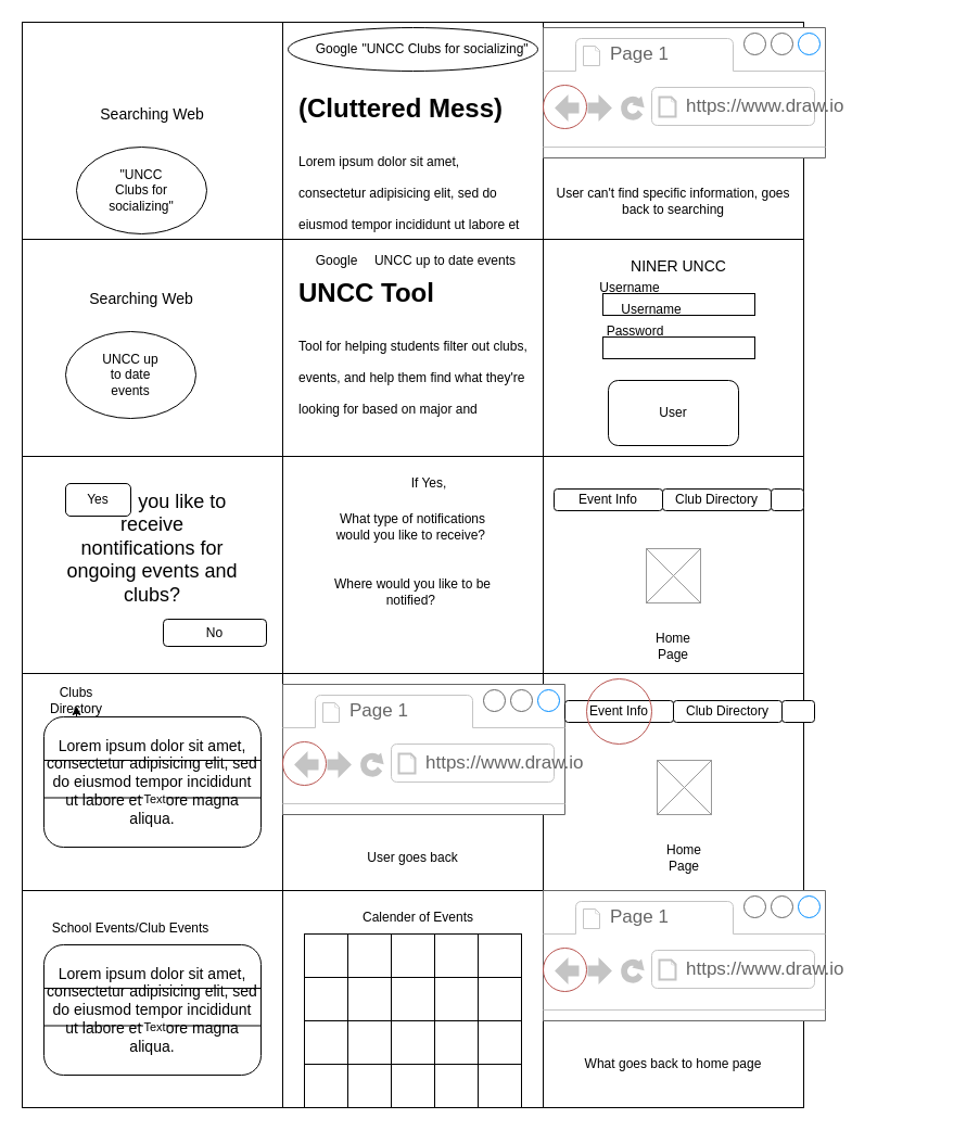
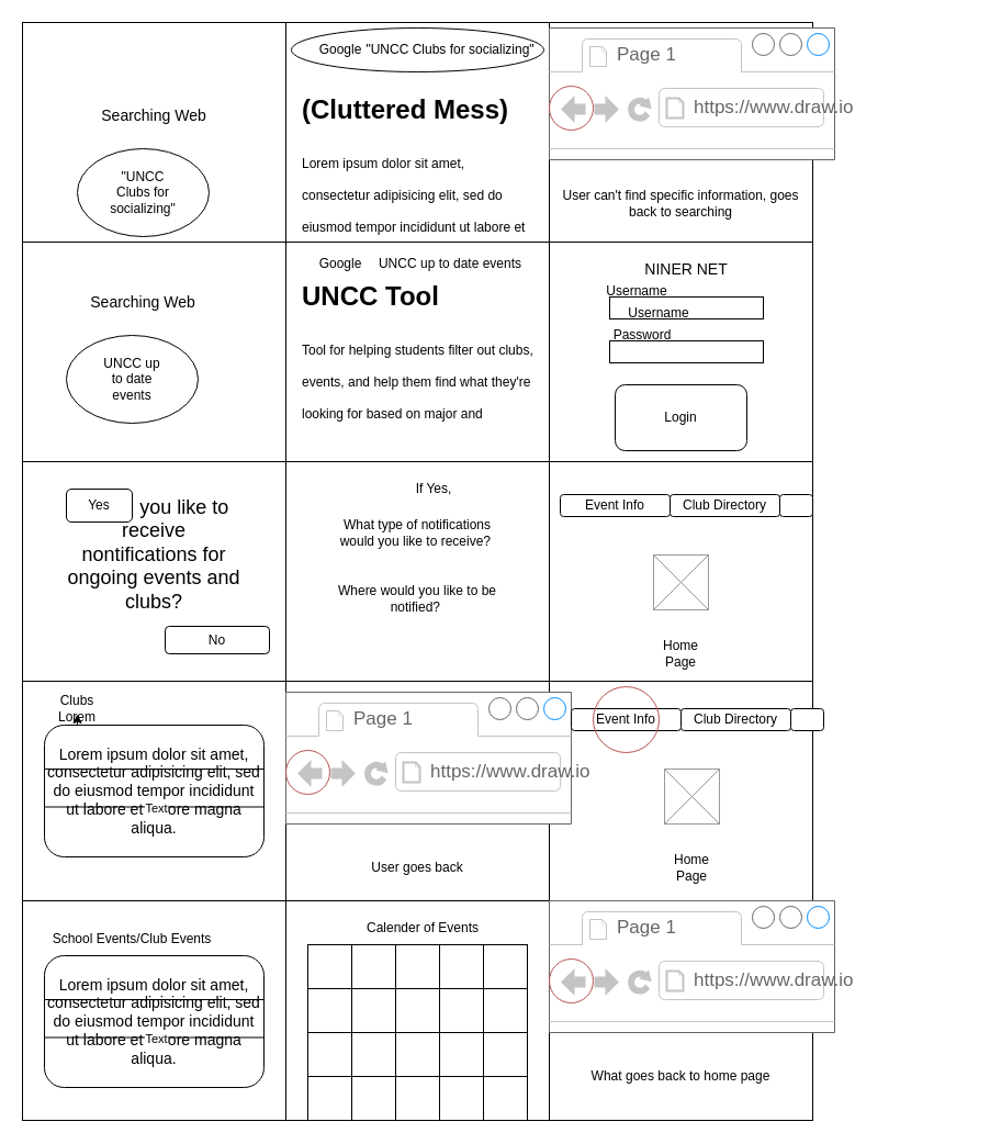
  <mxCell id="0" />
  <mxCell id="1" parent="0" />
  <mxCell id="2" value="" style="rounded=0;whiteSpace=wrap;html=1;" vertex="1" parent="1"><mxGeometry x="20" y="20" width="240" height="200" as="geometry" /></mxCell>
  <mxCell id="3" value="" style="rounded=0;whiteSpace=wrap;html=1;" vertex="1" parent="1"><mxGeometry x="260" y="20" width="240" height="200" as="geometry" /></mxCell>
  <mxCell id="4" value="" style="rounded=0;whiteSpace=wrap;html=1;" vertex="1" parent="1"><mxGeometry x="500" y="20" width="240" height="200" as="geometry" /></mxCell>
  <mxCell id="5" value="" style="rounded=0;whiteSpace=wrap;html=1;" vertex="1" parent="1"><mxGeometry x="20" y="220" width="240" height="200" as="geometry" /></mxCell>
  <mxCell id="6" value="" style="rounded=0;whiteSpace=wrap;html=1;" vertex="1" parent="1"><mxGeometry x="260" y="220" width="240" height="200" as="geometry" /></mxCell>
  <mxCell id="7" value="" style="rounded=0;whiteSpace=wrap;html=1;" vertex="1" parent="1"><mxGeometry x="500" y="220" width="240" height="200" as="geometry" /></mxCell>
  <mxCell id="8" value="" style="rounded=0;whiteSpace=wrap;html=1;" vertex="1" parent="1"><mxGeometry x="20" y="420" width="240" height="200" as="geometry" /></mxCell>
  <mxCell id="9" value="" style="rounded=0;whiteSpace=wrap;html=1;" vertex="1" parent="1"><mxGeometry x="260" y="420" width="240" height="200" as="geometry" /></mxCell>
  <mxCell id="10" value="" style="rounded=0;whiteSpace=wrap;html=1;" vertex="1" parent="1"><mxGeometry x="500" y="420" width="240" height="200" as="geometry" /></mxCell>
  <mxCell id="11" value="" style="rounded=0;whiteSpace=wrap;html=1;" vertex="1" parent="1"><mxGeometry x="20" y="620" width="240" height="200" as="geometry" /></mxCell>
  <mxCell id="12" value="" style="rounded=0;whiteSpace=wrap;html=1;" vertex="1" parent="1"><mxGeometry x="260" y="620" width="240" height="200" as="geometry" /></mxCell>
  <mxCell id="13" value="" style="rounded=0;whiteSpace=wrap;html=1;" vertex="1" parent="1"><mxGeometry x="500" y="620" width="240" height="200" as="geometry" /></mxCell>
  <mxCell id="14" value="" style="rounded=0;whiteSpace=wrap;html=1;" vertex="1" parent="1"><mxGeometry x="20" y="820" width="240" height="200" as="geometry" /></mxCell>
  <mxCell id="15" value="" style="rounded=0;whiteSpace=wrap;html=1;" vertex="1" parent="1"><mxGeometry x="260" y="820" width="240" height="200" as="geometry" /></mxCell>
  <mxCell id="16" value="" style="rounded=0;whiteSpace=wrap;html=1;" vertex="1" parent="1"><mxGeometry x="500" y="820" width="240" height="200" as="geometry" /></mxCell>
  <mxCell id="17" value="" style="ellipse;whiteSpace=wrap;html=1;" vertex="1" parent="1"><mxGeometry x="70" y="135" width="120" height="80" as="geometry" /></mxCell>
  <mxCell id="18" value="&quot;UNCC Clubs for socializing&quot;" style="text;html=1;strokeColor=none;fillColor=none;align=center;verticalAlign=middle;whiteSpace=wrap;rounded=0;" vertex="1" parent="1"><mxGeometry x="100" y="160" width="60" height="30" as="geometry" /></mxCell>
  <mxCell id="19" value="&lt;font style=&quot;font-size: 14px;&quot;&gt;Searching Web&lt;/font&gt;" style="text;html=1;strokeColor=none;fillColor=none;align=center;verticalAlign=middle;whiteSpace=wrap;rounded=0;" vertex="1" parent="1"><mxGeometry x="70" y="90" width="140" height="30" as="geometry" /></mxCell>
  <mxCell id="20" value="" style="ellipse;whiteSpace=wrap;html=1;" vertex="1" parent="1"><mxGeometry x="265" y="25" width="230" height="40" as="geometry" /></mxCell>
  <mxCell id="21" value="Google" style="text;html=1;strokeColor=none;fillColor=none;align=center;verticalAlign=middle;whiteSpace=wrap;rounded=0;" vertex="1" parent="1"><mxGeometry x="280" y="30" width="60" height="30" as="geometry" /></mxCell>
  <mxCell id="22" value="&quot;UNCC Clubs for socializing&quot;" style="text;html=1;strokeColor=none;fillColor=none;align=center;verticalAlign=middle;whiteSpace=wrap;rounded=0;" vertex="1" parent="1"><mxGeometry x="290" y="30" width="240" height="30" as="geometry" /></mxCell>
  <mxCell id="23" value="&lt;h1&gt;&lt;span style=&quot;background-color: initial;&quot;&gt;(Cluttered&amp;nbsp;Mess)&lt;/span&gt;&lt;/h1&gt;&lt;h1&gt;&lt;span style=&quot;background-color: initial; font-size: 12px; font-weight: normal;&quot;&gt;Lorem ipsum dolor sit amet, consectetur adipisicing elit, sed do eiusmod tempor incididunt ut labore et dolore magna aliqua.&lt;/span&gt;&lt;br&gt;&lt;/h1&gt;" style="text;html=1;strokeColor=none;fillColor=none;spacing=5;spacingTop=-20;whiteSpace=wrap;overflow=hidden;rounded=0;" vertex="1" parent="1"><mxGeometry x="270" y="80" width="220" height="140" as="geometry" /></mxCell>
  <mxCell id="24" value="" style="strokeWidth=1;shadow=0;dashed=0;align=center;html=1;shape=mxgraph.mockup.containers.browserWindow;rSize=0;strokeColor=#666666;strokeColor2=#008cff;strokeColor3=#c4c4c4;mainText=,;recursiveResize=0;" vertex="1" parent="1"><mxGeometry x="500" y="25" width="180" height="120" as="geometry" /></mxCell>
  <mxCell id="25" value="" style="ellipse;whiteSpace=wrap;html=1;aspect=fixed;fillColor=none;strokeColor=#b85450;" vertex="1" parent="24"><mxGeometry y="53" width="40" height="40" as="geometry" /></mxCell>
  <mxCell id="26" value="Page 1" style="strokeWidth=1;shadow=0;dashed=0;align=center;html=1;shape=mxgraph.mockup.containers.anchor;fontSize=17;fontColor=#666666;align=left;whiteSpace=wrap;" vertex="1" parent="24"><mxGeometry x="60" y="12" width="110" height="26" as="geometry" /></mxCell>
  <mxCell id="27" value="https://www.draw.io" style="strokeWidth=1;shadow=0;dashed=0;align=center;html=1;shape=mxgraph.mockup.containers.anchor;rSize=0;fontSize=17;fontColor=#666666;align=left;" vertex="1" parent="24"><mxGeometry x="130" y="60" width="250" height="26" as="geometry" /></mxCell>
  <mxCell id="28" value="User can't find specific information, goes back to searching" style="text;html=1;strokeColor=none;fillColor=none;align=center;verticalAlign=middle;whiteSpace=wrap;rounded=0;" vertex="1" parent="1"><mxGeometry x="510" y="170" width="220" height="30" as="geometry" /></mxCell>
  <mxCell id="29" value="" style="ellipse;whiteSpace=wrap;html=1;" vertex="1" parent="1"><mxGeometry x="60" y="305" width="120" height="80" as="geometry" /></mxCell>
  <mxCell id="30" value="UNCC up to date events" style="text;html=1;strokeColor=none;fillColor=none;align=center;verticalAlign=middle;whiteSpace=wrap;rounded=0;" vertex="1" parent="1"><mxGeometry x="90" y="330" width="60" height="30" as="geometry" /></mxCell>
  <mxCell id="31" value="&lt;font style=&quot;font-size: 14px;&quot;&gt;Searching Web&lt;/font&gt;" style="text;html=1;strokeColor=none;fillColor=none;align=center;verticalAlign=middle;whiteSpace=wrap;rounded=0;" vertex="1" parent="1"><mxGeometry x="60" y="260" width="140" height="30" as="geometry" /></mxCell>
  <mxCell id="32" value="Google" style="text;html=1;strokeColor=none;fillColor=none;align=center;verticalAlign=middle;whiteSpace=wrap;rounded=0;" vertex="1" parent="1"><mxGeometry x="280" y="225" width="60" height="30" as="geometry" /></mxCell>
  <mxCell id="33" value="UNCC up to date events" style="text;html=1;strokeColor=none;fillColor=none;align=center;verticalAlign=middle;whiteSpace=wrap;rounded=0;" vertex="1" parent="1"><mxGeometry x="290" y="225" width="240" height="30" as="geometry" /></mxCell>
  <mxCell id="34" value="&lt;h1&gt;&lt;span style=&quot;background-color: initial;&quot;&gt;UNCC Tool&lt;/span&gt;&lt;/h1&gt;&lt;h1&gt;&lt;span style=&quot;font-size: 12px; font-weight: 400;&quot;&gt;Tool for helping students filter out clubs, events, and help them find what they're looking for based on major and interests.&lt;/span&gt;&lt;/h1&gt;" style="text;html=1;strokeColor=none;fillColor=none;spacing=5;spacingTop=-20;whiteSpace=wrap;overflow=hidden;rounded=0;" vertex="1" parent="1"><mxGeometry x="270" y="250" width="220" height="140" as="geometry" /></mxCell>
- <mxCell id="35" value="&lt;font style=&quot;font-size: 14px;&quot;&gt;NINER UNCC&lt;/font&gt;" style="text;html=1;strokeColor=none;fillColor=none;align=center;verticalAlign=middle;whiteSpace=wrap;rounded=0;" vertex="1" parent="1"><mxGeometry x="570" y="230" width="110" height="30" as="geometry" /></mxCell>
+ <mxCell id="35" value="&lt;font style=&quot;font-size: 14px;&quot;&gt;NINER NET&lt;/font&gt;" style="text;html=1;strokeColor=none;fillColor=none;align=center;verticalAlign=middle;whiteSpace=wrap;rounded=0;" vertex="1" parent="1"><mxGeometry x="570" y="230" width="110" height="30" as="geometry" /></mxCell>
  <mxCell id="36" value="" style="rounded=0;whiteSpace=wrap;html=1;" vertex="1" parent="1"><mxGeometry x="555" y="270" width="140" height="20" as="geometry" /></mxCell>
  <mxCell id="37" value="" style="rounded=0;whiteSpace=wrap;html=1;" vertex="1" parent="1"><mxGeometry x="555" y="310" width="140" height="20" as="geometry" /></mxCell>
  <mxCell id="38" value="Username" style="text;html=1;strokeColor=none;fillColor=none;align=center;verticalAlign=middle;whiteSpace=wrap;rounded=0;" vertex="1" parent="1"><mxGeometry x="550" y="250" width="60" height="30" as="geometry" /></mxCell>
  <mxCell id="39" value="Password" style="text;html=1;strokeColor=none;fillColor=none;align=center;verticalAlign=middle;whiteSpace=wrap;rounded=0;" vertex="1" parent="1"><mxGeometry x="555" y="290" width="60" height="30" as="geometry" /></mxCell>
- <mxCell id="40" value="User" style="rounded=1;whiteSpace=wrap;html=1;" vertex="1" parent="1"><mxGeometry x="560" y="350" width="120" height="60" as="geometry" /></mxCell>
+ <mxCell id="40" value="Login" style="rounded=1;whiteSpace=wrap;html=1;" vertex="1" parent="1"><mxGeometry x="560" y="350" width="120" height="60" as="geometry" /></mxCell>
  <mxCell id="41" value="&lt;font style=&quot;font-size: 18px;&quot;&gt;Would you like to receive nontifications for ongoing events and clubs?&lt;/font&gt;" style="text;html=1;strokeColor=none;fillColor=none;align=center;verticalAlign=middle;whiteSpace=wrap;rounded=0;" vertex="1" parent="1"><mxGeometry x="60" y="490" width="160" height="30" as="geometry" /></mxCell>
  <mxCell id="42" value="Yes" style="rounded=1;whiteSpace=wrap;html=1;" vertex="1" parent="1"><mxGeometry x="60" y="445" width="60" height="30" as="geometry" /></mxCell>
  <mxCell id="43" value="Username" style="text;html=1;strokeColor=none;fillColor=none;align=center;verticalAlign=middle;whiteSpace=wrap;rounded=0;" vertex="1" parent="1"><mxGeometry x="570" y="270" width="60" height="30" as="geometry" /></mxCell>
  <mxCell id="44" value="No" style="rounded=1;whiteSpace=wrap;html=1;" vertex="1" parent="1"><mxGeometry x="150" y="570" width="95" height="25" as="geometry" /></mxCell>
  <mxCell id="45" value="If Yes," style="text;html=1;strokeColor=none;fillColor=none;align=center;verticalAlign=middle;whiteSpace=wrap;rounded=0;" vertex="1" parent="1"><mxGeometry x="365" y="430" width="60" height="30" as="geometry" /></mxCell>
  <mxCell id="46" value="What type of notifications would you like to receive?&amp;nbsp;" style="text;html=1;strokeColor=none;fillColor=none;align=center;verticalAlign=middle;whiteSpace=wrap;rounded=0;" vertex="1" parent="1"><mxGeometry x="300" y="470" width="160" height="30" as="geometry" /></mxCell>
  <mxCell id="47" value="Where would you like to be notified?&amp;nbsp;" style="text;html=1;strokeColor=none;fillColor=none;align=center;verticalAlign=middle;whiteSpace=wrap;rounded=0;" vertex="1" parent="1"><mxGeometry x="300" y="530" width="160" height="30" as="geometry" /></mxCell>
  <mxCell id="48" value="&lt;font style=&quot;font-size: 14px;&quot;&gt;Lorem ipsum dolor sit amet, consectetur adipisicing elit, sed do eiusmod tempor incididunt ut labore et dolore magna aliqua.&lt;/font&gt;" style="rounded=1;whiteSpace=wrap;html=1;" vertex="1" parent="1"><mxGeometry x="40" y="660" width="200" height="120" as="geometry" /></mxCell>
- <mxCell id="49" value="Clubs Directory" style="text;html=1;strokeColor=none;fillColor=none;align=center;verticalAlign=middle;whiteSpace=wrap;rounded=0;" vertex="1" parent="1"><mxGeometry x="40" y="630" width="60" height="30" as="geometry" /></mxCell>
+ <mxCell id="49" value="Clubs Lorem" style="text;html=1;strokeColor=none;fillColor=none;align=center;verticalAlign=middle;whiteSpace=wrap;rounded=0;" vertex="1" parent="1"><mxGeometry x="40" y="630" width="60" height="30" as="geometry" /></mxCell>
  <mxCell id="50" value="" style="endArrow=none;html=1;rounded=0;" edge="1" parent="1" target="48"><mxGeometry width="50" height="50" relative="1" as="geometry"><mxPoint x="40" y="700" as="sourcePoint" /><mxPoint x="90" y="650" as="targetPoint" /><Array as="points"><mxPoint x="240" y="700" /></Array></mxGeometry></mxCell>
  <mxCell id="51" value="" style="endArrow=none;html=1;rounded=0;" edge="1" parent="1"><mxGeometry width="50" height="50" relative="1" as="geometry"><mxPoint x="40" y="734.5" as="sourcePoint" /><mxPoint x="240" y="734.5" as="targetPoint" /><Array as="points"><mxPoint x="240" y="734.5" /></Array></mxGeometry></mxCell>
  <mxCell id="52" value="Text" style="edgeLabel;html=1;align=center;verticalAlign=middle;resizable=0;points=[];" vertex="1" connectable="0" parent="51"><mxGeometry x="0.01" y="-1" relative="1" as="geometry"><mxPoint as="offset" /></mxGeometry></mxCell>
  <mxCell id="53" value="Event Info" style="rounded=1;whiteSpace=wrap;html=1;" vertex="1" parent="1"><mxGeometry x="510" y="450" width="100" height="20" as="geometry" /></mxCell>
  <mxCell id="54" value="Club Directory" style="rounded=1;whiteSpace=wrap;html=1;" vertex="1" parent="1"><mxGeometry x="610" y="450" width="100" height="20" as="geometry" /></mxCell>
  <mxCell id="55" value="" style="rounded=1;whiteSpace=wrap;html=1;" vertex="1" parent="1"><mxGeometry x="710" y="450" width="30" height="20" as="geometry" /></mxCell>
  <mxCell id="56" value="Home Page" style="text;html=1;strokeColor=none;fillColor=none;align=center;verticalAlign=middle;whiteSpace=wrap;rounded=0;" vertex="1" parent="1"><mxGeometry x="590" y="580" width="60" height="30" as="geometry" /></mxCell>
  <mxCell id="57" value="" style="verticalLabelPosition=bottom;shadow=0;dashed=0;align=center;html=1;verticalAlign=top;strokeWidth=1;shape=mxgraph.mockup.graphics.simpleIcon;strokeColor=#999999;" vertex="1" parent="1"><mxGeometry x="595" y="505" width="50" height="50" as="geometry" /></mxCell>
  <mxCell id="58" value="" style="strokeWidth=1;shadow=0;dashed=0;align=center;html=1;shape=mxgraph.mockup.containers.browserWindow;rSize=0;strokeColor=#666666;strokeColor2=#008cff;strokeColor3=#c4c4c4;mainText=,;recursiveResize=0;" vertex="1" parent="1"><mxGeometry x="260" y="630" width="240" height="120" as="geometry" /></mxCell>
  <mxCell id="59" value="" style="ellipse;whiteSpace=wrap;html=1;aspect=fixed;fillColor=none;strokeColor=#b85450;" vertex="1" parent="58"><mxGeometry y="53" width="40" height="40" as="geometry" /></mxCell>
  <mxCell id="60" value="Page 1" style="strokeWidth=1;shadow=0;dashed=0;align=center;html=1;shape=mxgraph.mockup.containers.anchor;fontSize=17;fontColor=#666666;align=left;whiteSpace=wrap;" vertex="1" parent="58"><mxGeometry x="60" y="12" width="110" height="26" as="geometry" /></mxCell>
  <mxCell id="61" value="https://www.draw.io" style="strokeWidth=1;shadow=0;dashed=0;align=center;html=1;shape=mxgraph.mockup.containers.anchor;rSize=0;fontSize=17;fontColor=#666666;align=left;" vertex="1" parent="58"><mxGeometry x="130" y="60" width="110" height="26" as="geometry" /></mxCell>
  <mxCell id="62" value="User goes back" style="text;html=1;strokeColor=none;fillColor=none;align=center;verticalAlign=middle;whiteSpace=wrap;rounded=0;" vertex="1" parent="1"><mxGeometry x="270" y="775" width="220" height="30" as="geometry" /></mxCell>
  <mxCell id="63" value="Event Info" style="rounded=1;whiteSpace=wrap;html=1;" vertex="1" parent="1"><mxGeometry x="520" y="645" width="100" height="20" as="geometry" /></mxCell>
  <mxCell id="64" value="Club Directory" style="rounded=1;whiteSpace=wrap;html=1;" vertex="1" parent="1"><mxGeometry x="620" y="645" width="100" height="20" as="geometry" /></mxCell>
  <mxCell id="65" value="" style="rounded=1;whiteSpace=wrap;html=1;" vertex="1" parent="1"><mxGeometry x="720" y="645" width="30" height="20" as="geometry" /></mxCell>
  <mxCell id="66" value="Home Page" style="text;html=1;strokeColor=none;fillColor=none;align=center;verticalAlign=middle;whiteSpace=wrap;rounded=0;" vertex="1" parent="1"><mxGeometry x="600" y="775" width="60" height="30" as="geometry" /></mxCell>
  <mxCell id="67" value="" style="verticalLabelPosition=bottom;shadow=0;dashed=0;align=center;html=1;verticalAlign=top;strokeWidth=1;shape=mxgraph.mockup.graphics.simpleIcon;strokeColor=#999999;" vertex="1" parent="1"><mxGeometry x="605" y="700" width="50" height="50" as="geometry" /></mxCell>
  <mxCell id="68" value="" style="ellipse;whiteSpace=wrap;html=1;aspect=fixed;fillColor=none;strokeColor=#b85450;" vertex="1" parent="1"><mxGeometry x="540" y="625" width="60" height="60" as="geometry" /></mxCell>
  <mxCell id="69" style="edgeStyle=orthogonalEdgeStyle;rounded=0;orthogonalLoop=1;jettySize=auto;html=1;exitX=0.5;exitY=1;exitDx=0;exitDy=0;entryX=0.5;entryY=0.667;entryDx=0;entryDy=0;entryPerimeter=0;" edge="1" parent="1" source="49" target="49"><mxGeometry relative="1" as="geometry" /></mxCell>
  <mxCell id="70" value="&lt;font style=&quot;font-size: 14px;&quot;&gt;Lorem ipsum dolor sit amet, consectetur adipisicing elit, sed do eiusmod tempor incididunt ut labore et dolore magna aliqua.&lt;/font&gt;" style="rounded=1;whiteSpace=wrap;html=1;" vertex="1" parent="1"><mxGeometry x="40" y="870" width="200" height="120" as="geometry" /></mxCell>
  <mxCell id="71" value="School Events/Club Events" style="text;html=1;strokeColor=none;fillColor=none;align=center;verticalAlign=middle;whiteSpace=wrap;rounded=0;" vertex="1" parent="1"><mxGeometry x="40" y="840" width="160" height="30" as="geometry" /></mxCell>
  <mxCell id="72" value="" style="endArrow=none;html=1;rounded=0;" edge="1" parent="1" target="70"><mxGeometry width="50" height="50" relative="1" as="geometry"><mxPoint x="40" y="910" as="sourcePoint" /><mxPoint x="90" y="860" as="targetPoint" /><Array as="points"><mxPoint x="240" y="910" /></Array></mxGeometry></mxCell>
  <mxCell id="73" value="" style="endArrow=none;html=1;rounded=0;" edge="1" parent="1"><mxGeometry width="50" height="50" relative="1" as="geometry"><mxPoint x="40" y="944.5" as="sourcePoint" /><mxPoint x="240" y="944.5" as="targetPoint" /><Array as="points"><mxPoint x="240" y="944.5" /></Array></mxGeometry></mxCell>
  <mxCell id="74" value="Text" style="edgeLabel;html=1;align=center;verticalAlign=middle;resizable=0;points=[];" vertex="1" connectable="0" parent="73"><mxGeometry x="0.01" y="-1" relative="1" as="geometry"><mxPoint as="offset" /></mxGeometry></mxCell>
  <mxCell id="75" value="" style="rounded=0;whiteSpace=wrap;html=1;" vertex="1" parent="1"><mxGeometry x="280" y="860" width="40" height="40" as="geometry" /></mxCell>
  <mxCell id="76" value="" style="rounded=0;whiteSpace=wrap;html=1;" vertex="1" parent="1"><mxGeometry x="320" y="860" width="40" height="40" as="geometry" /></mxCell>
  <mxCell id="77" value="" style="rounded=0;whiteSpace=wrap;html=1;" vertex="1" parent="1"><mxGeometry x="360" y="860" width="40" height="40" as="geometry" /></mxCell>
  <mxCell id="78" value="" style="rounded=0;whiteSpace=wrap;html=1;" vertex="1" parent="1"><mxGeometry x="400" y="860" width="40" height="40" as="geometry" /></mxCell>
  <mxCell id="79" value="" style="rounded=0;whiteSpace=wrap;html=1;" vertex="1" parent="1"><mxGeometry x="440" y="860" width="40" height="40" as="geometry" /></mxCell>
  <mxCell id="80" value="" style="rounded=0;whiteSpace=wrap;html=1;" vertex="1" parent="1"><mxGeometry x="280" y="900" width="40" height="40" as="geometry" /></mxCell>
  <mxCell id="81" value="" style="rounded=0;whiteSpace=wrap;html=1;" vertex="1" parent="1"><mxGeometry x="320" y="900" width="40" height="40" as="geometry" /></mxCell>
  <mxCell id="82" value="" style="rounded=0;whiteSpace=wrap;html=1;" vertex="1" parent="1"><mxGeometry x="360" y="900" width="40" height="40" as="geometry" /></mxCell>
  <mxCell id="83" value="" style="rounded=0;whiteSpace=wrap;html=1;" vertex="1" parent="1"><mxGeometry x="400" y="900" width="40" height="40" as="geometry" /></mxCell>
  <mxCell id="84" value="" style="rounded=0;whiteSpace=wrap;html=1;" vertex="1" parent="1"><mxGeometry x="440" y="900" width="40" height="40" as="geometry" /></mxCell>
  <mxCell id="85" value="" style="rounded=0;whiteSpace=wrap;html=1;" vertex="1" parent="1"><mxGeometry x="280" y="940" width="40" height="40" as="geometry" /></mxCell>
  <mxCell id="86" value="" style="rounded=0;whiteSpace=wrap;html=1;" vertex="1" parent="1"><mxGeometry x="320" y="940" width="40" height="40" as="geometry" /></mxCell>
  <mxCell id="87" value="" style="rounded=0;whiteSpace=wrap;html=1;" vertex="1" parent="1"><mxGeometry x="360" y="940" width="40" height="40" as="geometry" /></mxCell>
  <mxCell id="88" value="" style="rounded=0;whiteSpace=wrap;html=1;" vertex="1" parent="1"><mxGeometry x="400" y="940" width="40" height="40" as="geometry" /></mxCell>
  <mxCell id="89" value="" style="rounded=0;whiteSpace=wrap;html=1;" vertex="1" parent="1"><mxGeometry x="440" y="940" width="40" height="40" as="geometry" /></mxCell>
  <mxCell id="90" value="" style="rounded=0;whiteSpace=wrap;html=1;" vertex="1" parent="1"><mxGeometry x="280" y="980" width="40" height="40" as="geometry" /></mxCell>
  <mxCell id="91" value="" style="rounded=0;whiteSpace=wrap;html=1;" vertex="1" parent="1"><mxGeometry x="320" y="980" width="40" height="40" as="geometry" /></mxCell>
  <mxCell id="92" value="" style="rounded=0;whiteSpace=wrap;html=1;" vertex="1" parent="1"><mxGeometry x="360" y="980" width="40" height="40" as="geometry" /></mxCell>
  <mxCell id="93" value="" style="rounded=0;whiteSpace=wrap;html=1;" vertex="1" parent="1"><mxGeometry x="400" y="980" width="40" height="40" as="geometry" /></mxCell>
  <mxCell id="94" value="" style="rounded=0;whiteSpace=wrap;html=1;" vertex="1" parent="1"><mxGeometry x="440" y="980" width="40" height="40" as="geometry" /></mxCell>
  <mxCell id="95" value="Calender of Events" style="text;html=1;strokeColor=none;fillColor=none;align=center;verticalAlign=middle;whiteSpace=wrap;rounded=0;" vertex="1" parent="1"><mxGeometry x="300" y="830" width="170" height="30" as="geometry" /></mxCell>
  <mxCell id="96" value="" style="strokeWidth=1;shadow=0;dashed=0;align=center;html=1;shape=mxgraph.mockup.containers.browserWindow;rSize=0;strokeColor=#666666;strokeColor2=#008cff;strokeColor3=#c4c4c4;mainText=,;recursiveResize=0;" vertex="1" parent="1"><mxGeometry x="500" y="820" width="240" height="120" as="geometry" /></mxCell>
  <mxCell id="97" value="" style="ellipse;whiteSpace=wrap;html=1;aspect=fixed;fillColor=none;strokeColor=#b85450;" vertex="1" parent="96"><mxGeometry y="53" width="40" height="40" as="geometry" /></mxCell>
  <mxCell id="98" value="Page 1" style="strokeWidth=1;shadow=0;dashed=0;align=center;html=1;shape=mxgraph.mockup.containers.anchor;fontSize=17;fontColor=#666666;align=left;whiteSpace=wrap;" vertex="1" parent="96"><mxGeometry x="60" y="12" width="110" height="26" as="geometry" /></mxCell>
  <mxCell id="99" value="https://www.draw.io" style="strokeWidth=1;shadow=0;dashed=0;align=center;html=1;shape=mxgraph.mockup.containers.anchor;rSize=0;fontSize=17;fontColor=#666666;align=left;" vertex="1" parent="96"><mxGeometry x="130" y="60" width="110" height="26" as="geometry" /></mxCell>
  <mxCell id="100" value="What goes back to home page" style="text;html=1;strokeColor=none;fillColor=none;align=center;verticalAlign=middle;whiteSpace=wrap;rounded=0;" vertex="1" parent="1"><mxGeometry x="510" y="965" width="220" height="30" as="geometry" /></mxCell>
